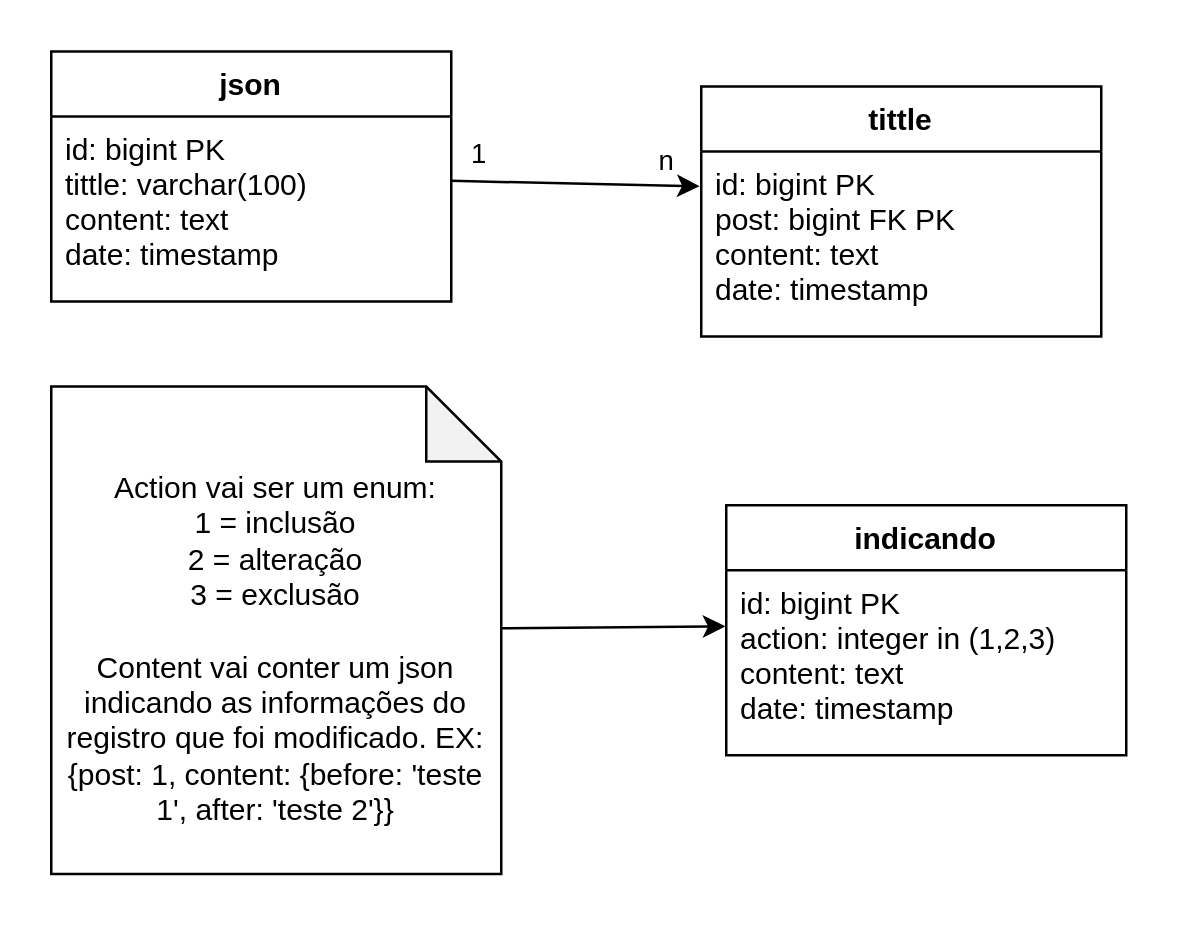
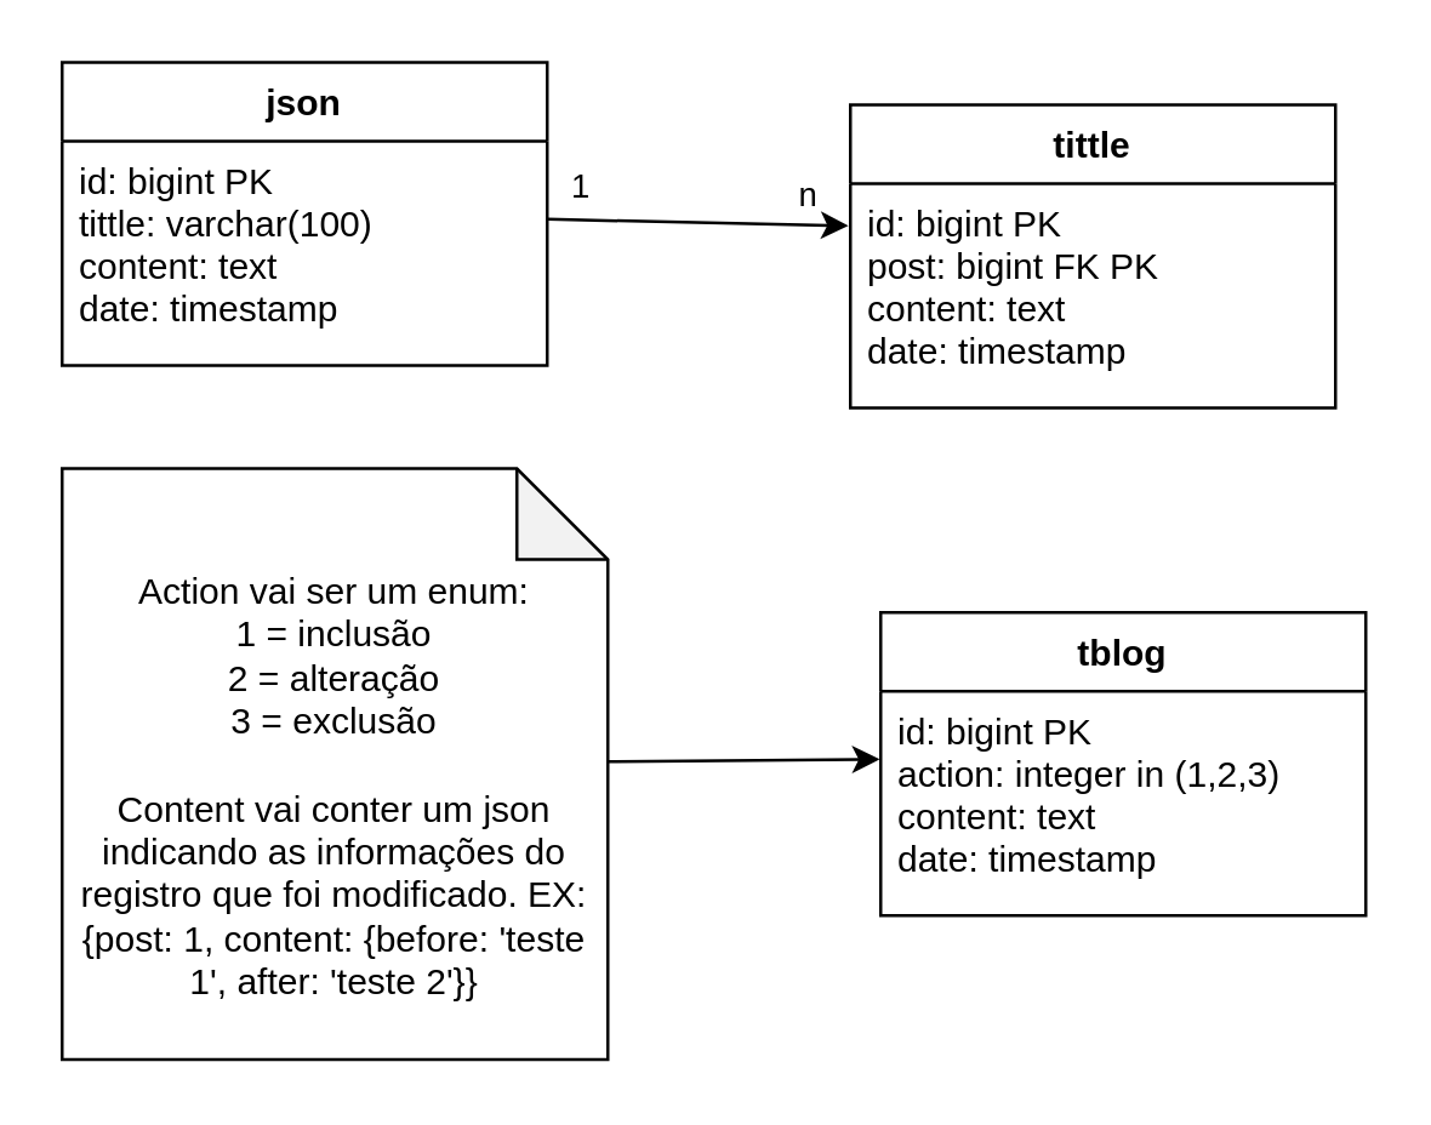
  <mxCell id="0" />
  <mxCell id="1" parent="0" />
  <mxCell id="2" style="edgeStyle=none;html=1;entryX=-0.004;entryY=0.188;entryDx=0;entryDy=0;entryPerimeter=0;" parent="1" source="5" target="8" edge="1"><mxGeometry relative="1" as="geometry" /></mxCell>
  <mxCell id="3" value="1" style="edgeLabel;html=1;align=center;verticalAlign=middle;resizable=0;points=[];" parent="2" vertex="1" connectable="0"><mxGeometry x="-0.774" relative="1" as="geometry"><mxPoint y="-11" as="offset" /></mxGeometry></mxCell>
  <mxCell id="4" value="n" style="edgeLabel;html=1;align=center;verticalAlign=middle;resizable=0;points=[];" parent="2" vertex="1" connectable="0"><mxGeometry x="0.739" y="-1" relative="1" as="geometry"><mxPoint y="-11" as="offset" /></mxGeometry></mxCell>
  <mxCell id="5" value="json" style="swimlane;fontStyle=1;align=center;verticalAlign=top;childLayout=stackLayout;horizontal=1;startSize=26;horizontalStack=0;resizeParent=1;resizeParentMax=0;resizeLast=0;collapsible=1;marginBottom=0;" parent="1" vertex="1"><mxGeometry x="20" y="20" width="160" height="100" as="geometry" /></mxCell>
  <mxCell id="6" value="id: bigint PK&#10;tittle: varchar(100)&#10;content: text&#10;date: timestamp" style="text;strokeColor=none;fillColor=none;align=left;verticalAlign=top;spacingLeft=4;spacingRight=4;overflow=hidden;rotatable=0;points=[[0,0.5],[1,0.5]];portConstraint=eastwest;" parent="5" vertex="1"><mxGeometry y="26" width="160" height="74" as="geometry" /></mxCell>
  <mxCell id="7" value="tittle" style="swimlane;fontStyle=1;align=center;verticalAlign=top;childLayout=stackLayout;horizontal=1;startSize=26;horizontalStack=0;resizeParent=1;resizeParentMax=0;resizeLast=0;collapsible=1;marginBottom=0;" parent="1" vertex="1"><mxGeometry x="280" y="34" width="160" height="100" as="geometry" /></mxCell>
  <mxCell id="8" value="id: bigint PK&#10;post: bigint FK PK&#10;content: text&#10;date: timestamp" style="text;strokeColor=none;fillColor=none;align=left;verticalAlign=top;spacingLeft=4;spacingRight=4;overflow=hidden;rotatable=0;points=[[0,0.5],[1,0.5]];portConstraint=eastwest;" parent="7" vertex="1"><mxGeometry y="26" width="160" height="74" as="geometry" /></mxCell>
- <mxCell id="9" value="indicando" style="swimlane;fontStyle=1;align=center;verticalAlign=top;childLayout=stackLayout;horizontal=1;startSize=26;horizontalStack=0;resizeParent=1;resizeParentMax=0;resizeLast=0;collapsible=1;marginBottom=0;" parent="1" vertex="1"><mxGeometry x="290" y="201.5" width="160" height="100" as="geometry" /></mxCell>
+ <mxCell id="9" value="tblog" style="swimlane;fontStyle=1;align=center;verticalAlign=top;childLayout=stackLayout;horizontal=1;startSize=26;horizontalStack=0;resizeParent=1;resizeParentMax=0;resizeLast=0;collapsible=1;marginBottom=0;" parent="1" vertex="1"><mxGeometry x="290" y="201.5" width="160" height="100" as="geometry" /></mxCell>
  <mxCell id="10" value="id: bigint PK&#10;action: integer in (1,2,3)&#10;content: text&#10;date: timestamp" style="text;strokeColor=none;fillColor=none;align=left;verticalAlign=top;spacingLeft=4;spacingRight=4;overflow=hidden;rotatable=0;points=[[0,0.5],[1,0.5]];portConstraint=eastwest;" parent="9" vertex="1"><mxGeometry y="26" width="160" height="74" as="geometry" /></mxCell>
  <mxCell id="11" style="edgeStyle=none;html=1;entryX=-0.002;entryY=0.303;entryDx=0;entryDy=0;entryPerimeter=0;" parent="1" source="12" target="10" edge="1"><mxGeometry relative="1" as="geometry" /></mxCell>
  <mxCell id="12" value="&lt;br&gt;Action vai ser um enum:&lt;br&gt;1 = inclusão&lt;br&gt;2 = alteração&lt;br&gt;3 = exclusão&lt;br&gt;&lt;br&gt;Content vai conter um json indicando as informações do registro que foi modificado. EX: {post: 1, content: {before: 'teste 1', after: 'teste 2'}}" style="shape=note;whiteSpace=wrap;html=1;backgroundOutline=1;darkOpacity=0.05;" parent="1" vertex="1"><mxGeometry x="20" y="154" width="180" height="195" as="geometry" /></mxCell>
